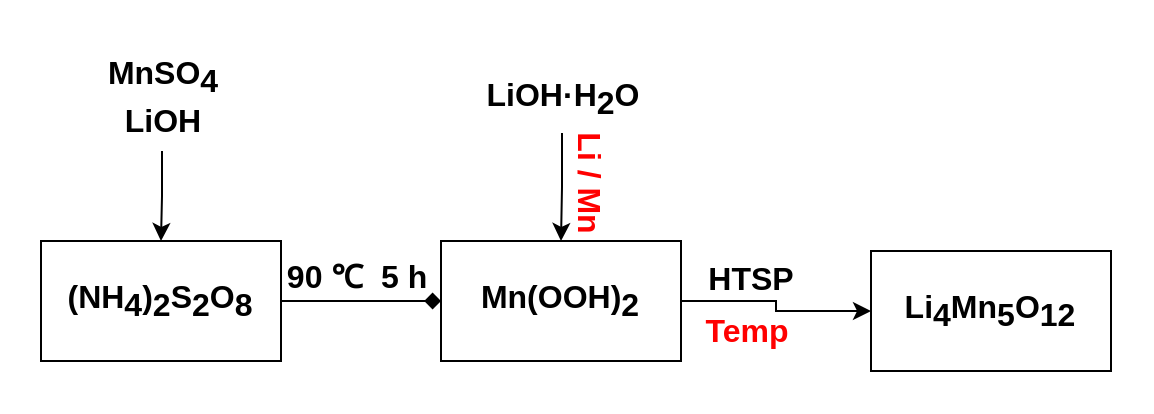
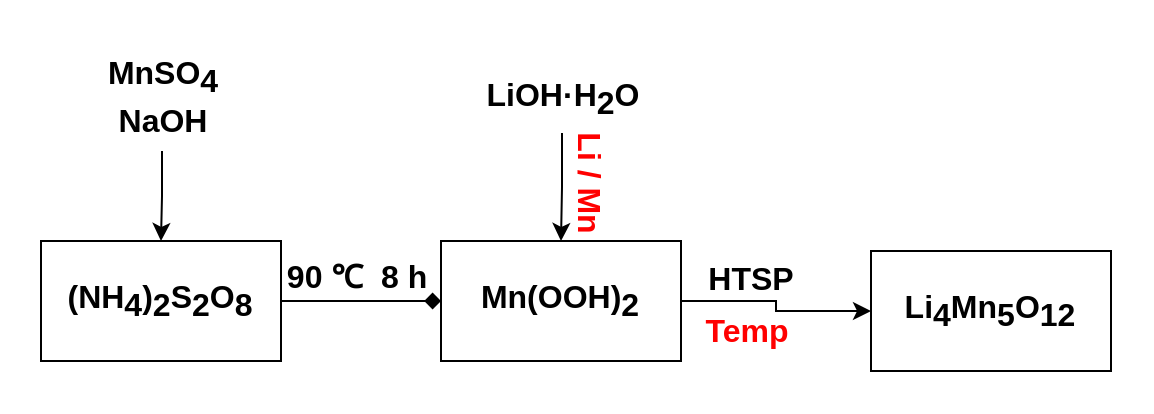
  <mxCell id="0" />
  <mxCell id="1" parent="0" />
  <mxCell id="2" value="" style="edgeStyle=orthogonalEdgeStyle;rounded=0;orthogonalLoop=1;jettySize=auto;html=1;fontSize=16;fontStyle=1;endArrow=diamond;" edge="1" parent="1" source="3" target="7"><mxGeometry relative="1" as="geometry" /></mxCell>
  <mxCell id="3" value="(NH&lt;sub style=&quot;font-size: 16px;&quot;&gt;4&lt;/sub&gt;)&lt;sub style=&quot;font-size: 16px;&quot;&gt;2&lt;/sub&gt;S&lt;sub style=&quot;font-size: 16px;&quot;&gt;2&lt;/sub&gt;O&lt;sub style=&quot;font-size: 16px;&quot;&gt;8&lt;/sub&gt;" style="rounded=0;whiteSpace=wrap;html=1;fontSize=16;fontStyle=1" vertex="1" parent="1"><mxGeometry x="20" y="120" width="120" height="60" as="geometry" /></mxCell>
  <mxCell id="4" value="" style="edgeStyle=orthogonalEdgeStyle;rounded=0;orthogonalLoop=1;jettySize=auto;html=1;fontSize=16;fontStyle=1" edge="1" parent="1" source="5" target="3"><mxGeometry relative="1" as="geometry" /></mxCell>
- <mxCell id="5" value="MnSO&lt;sub style=&quot;font-size: 16px;&quot;&gt;4&lt;/sub&gt;&lt;br style=&quot;font-size: 16px;&quot;&gt;LiOH" style="text;html=1;align=center;verticalAlign=middle;resizable=0;points=[];autosize=1;strokeColor=none;fillColor=none;fontSize=16;fontStyle=1" vertex="1" parent="1"><mxGeometry x="44" y="20" width="73" height="55" as="geometry" /></mxCell>
+ <mxCell id="5" value="MnSO&lt;sub style=&quot;font-size: 16px;&quot;&gt;4&lt;/sub&gt;&lt;br style=&quot;font-size: 16px;&quot;&gt;NaOH" style="text;html=1;align=center;verticalAlign=middle;resizable=0;points=[];autosize=1;strokeColor=none;fillColor=none;fontSize=16;fontStyle=1" vertex="1" parent="1"><mxGeometry x="44" y="20" width="73" height="55" as="geometry" /></mxCell>
  <mxCell id="6" value="" style="edgeStyle=orthogonalEdgeStyle;rounded=0;orthogonalLoop=1;jettySize=auto;html=1;fontSize=16;fontStyle=1" edge="1" parent="1" source="7" target="10"><mxGeometry relative="1" as="geometry" /></mxCell>
  <mxCell id="7" value="Mn(OOH)&lt;sub style=&quot;font-size: 16px;&quot;&gt;2&lt;/sub&gt;" style="rounded=0;whiteSpace=wrap;html=1;fontSize=16;fontStyle=1" vertex="1" parent="1"><mxGeometry x="220" y="120" width="120" height="60" as="geometry" /></mxCell>
  <mxCell id="8" value="" style="edgeStyle=orthogonalEdgeStyle;rounded=0;orthogonalLoop=1;jettySize=auto;html=1;fontSize=16;fontStyle=1" edge="1" parent="1" source="9" target="7"><mxGeometry relative="1" as="geometry" /></mxCell>
  <mxCell id="9" value="LiOH·H&lt;sub style=&quot;font-size: 16px;&quot;&gt;2&lt;/sub&gt;O" style="text;html=1;align=center;verticalAlign=middle;resizable=0;points=[];autosize=1;strokeColor=none;fillColor=none;fontSize=16;fontStyle=1" vertex="1" parent="1"><mxGeometry x="233.5" y="31" width="94" height="35" as="geometry" /></mxCell>
  <mxCell id="10" value="Li&lt;sub style=&quot;font-size: 16px;&quot;&gt;4&lt;/sub&gt;Mn&lt;sub style=&quot;font-size: 16px;&quot;&gt;5&lt;/sub&gt;O&lt;sub style=&quot;font-size: 16px;&quot;&gt;12&lt;/sub&gt;" style="rounded=0;whiteSpace=wrap;html=1;fontSize=16;fontStyle=1" vertex="1" parent="1"><mxGeometry x="435" y="125" width="120" height="60" as="geometry" /></mxCell>
- <mxCell id="11" value="90 ℃&amp;nbsp; 5 h" style="text;html=1;align=center;verticalAlign=middle;resizable=0;points=[];autosize=1;strokeColor=none;fillColor=none;fontSize=16;fontStyle=1" vertex="1" parent="1"><mxGeometry x="134" y="122" width="88" height="31" as="geometry" /></mxCell>
+ <mxCell id="11" value="90 ℃&amp;nbsp; 8 h" style="text;html=1;align=center;verticalAlign=middle;resizable=0;points=[];autosize=1;strokeColor=none;fillColor=none;fontSize=16;fontStyle=1" vertex="1" parent="1"><mxGeometry x="134" y="122" width="88" height="31" as="geometry" /></mxCell>
  <mxCell id="12" value="HTSP" style="text;html=1;align=center;verticalAlign=middle;resizable=0;points=[];autosize=1;strokeColor=none;fillColor=none;fontSize=16;fontStyle=1" vertex="1" parent="1"><mxGeometry x="344" y="123" width="61" height="31" as="geometry" /></mxCell>
  <mxCell id="13" value="Temp" style="text;html=1;align=center;verticalAlign=middle;resizable=0;points=[];autosize=1;strokeColor=none;fillColor=none;fontColor=#FF0000;fontSize=16;fontStyle=1" vertex="1" parent="1"><mxGeometry x="343" y="149" width="59" height="31" as="geometry" /></mxCell>
  <mxCell id="14" value="Li / Mn" style="text;html=1;align=center;verticalAlign=middle;resizable=0;points=[];autosize=1;strokeColor=none;fillColor=none;rotation=90;fontColor=#FF0000;fontSize=16;fontStyle=1" vertex="1" parent="1"><mxGeometry x="261" y="75" width="69" height="31" as="geometry" /></mxCell>
